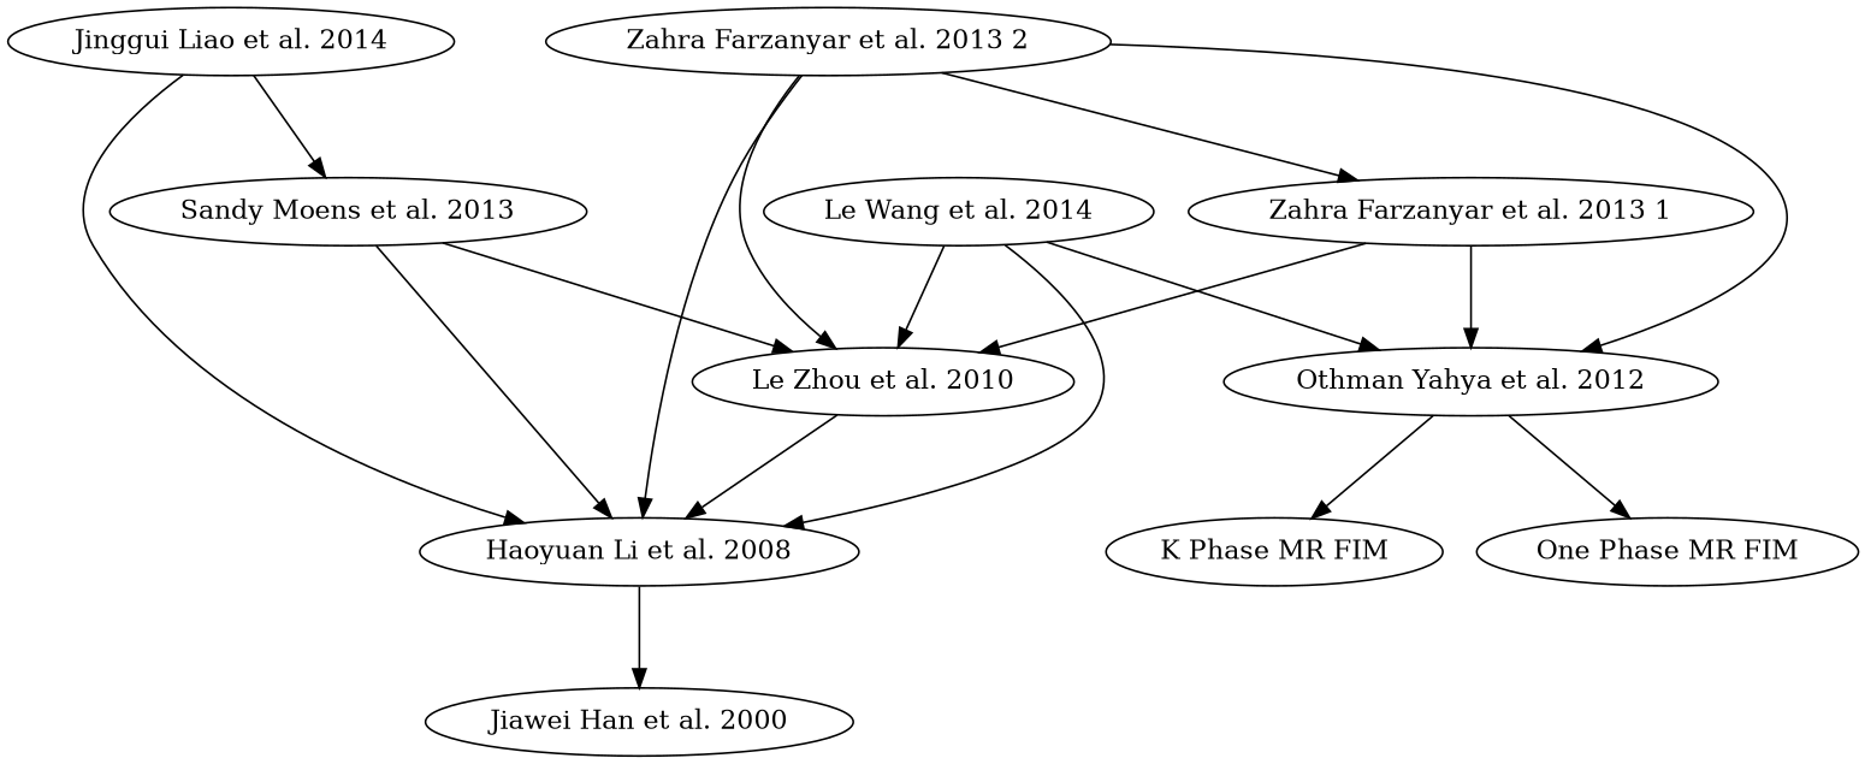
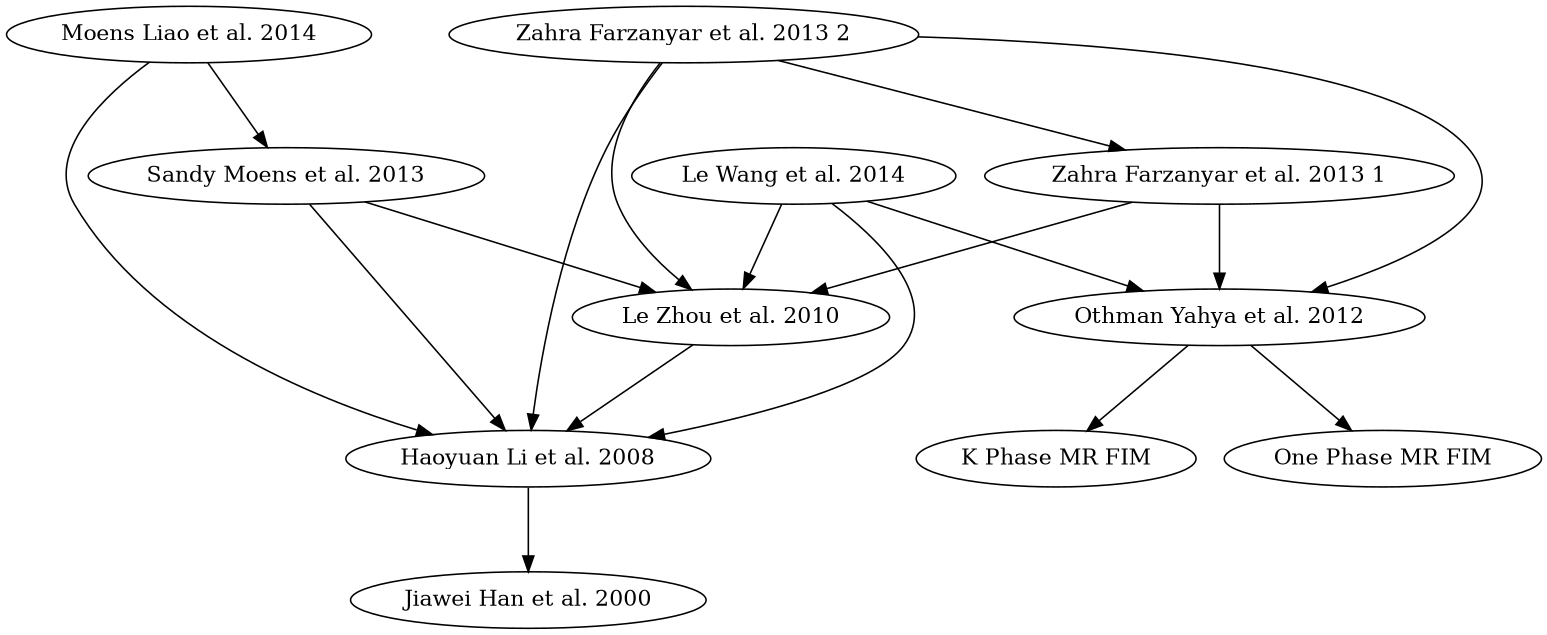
  digraph {
    ranksep=.75
-   "Jinggui Liao et al. 2014"
+   "Jinggui Liao et al. 2014" [label="Moens Liao et al. 2014"]
    "Sandy Moens et al. 2013"
    "Haoyuan Li et al. 2008"
    "Le Zhou et al. 2010"
    "Jiawei Han et al. 2000"
    "Zahra Farzanyar et al. 2013 2"
    "Othman Yahya et al. 2012"
    "Zahra Farzanyar et al. 2013 1"
    "One Phase MR FIM"
    n10 [label="K Phase MR FIM"]
    "Le Wang et al. 2014"
    "Jinggui Liao et al. 2014" -> "Sandy Moens et al. 2013"
    "Jinggui Liao et al. 2014" -> "Haoyuan Li et al. 2008"
    "Sandy Moens et al. 2013" -> "Haoyuan Li et al. 2008"
    "Sandy Moens et al. 2013" -> "Le Zhou et al. 2010"
    "Haoyuan Li et al. 2008" -> "Jiawei Han et al. 2000"
    "Le Zhou et al. 2010" -> "Haoyuan Li et al. 2008"
    "Zahra Farzanyar et al. 2013 2" -> "Haoyuan Li et al. 2008"
    "Zahra Farzanyar et al. 2013 2" -> "Le Zhou et al. 2010"
    "Zahra Farzanyar et al. 2013 2" -> "Othman Yahya et al. 2012"
    "Zahra Farzanyar et al. 2013 2" -> "Zahra Farzanyar et al. 2013 1"
    "Othman Yahya et al. 2012" -> "One Phase MR FIM"
    "Othman Yahya et al. 2012" -> n10
    "Zahra Farzanyar et al. 2013 1" -> "Le Zhou et al. 2010"
    "Zahra Farzanyar et al. 2013 1" -> "Othman Yahya et al. 2012"
    "Le Wang et al. 2014" -> "Haoyuan Li et al. 2008"
    "Le Wang et al. 2014" -> "Le Zhou et al. 2010"
    "Le Wang et al. 2014" -> "Othman Yahya et al. 2012"
  }
